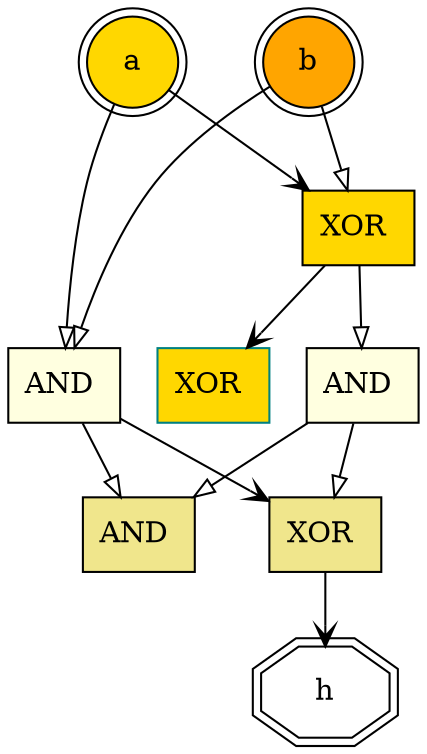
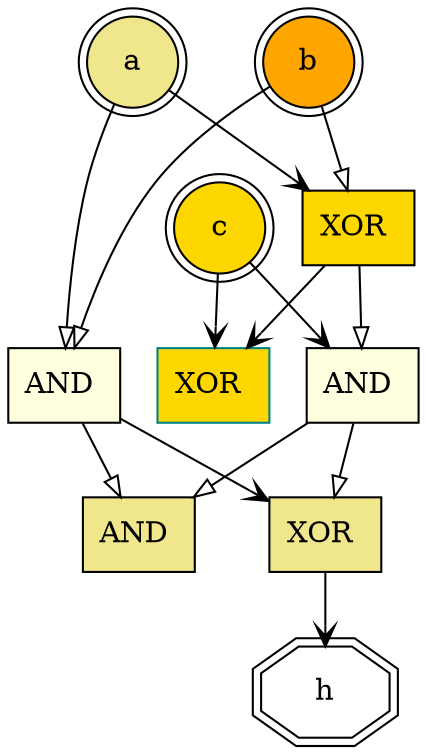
  digraph {
    node [color=black fillcolor=khaki shape=rectangle style=filled]
    edge [arrowhead=onormal]
-   n1 [fillcolor=gold label=a shape=doublecircle]
+   n1 [label=a shape=doublecircle]
    n2 [fillcolor=lightyellow label="AND "]
    n3 [fillcolor=gold label="XOR "]
    n4 [label="AND "]
    n5 [label="XOR "]
    n6 [fillcolor=lightyellow label="AND "]
    n7 [color=teal fillcolor=gold label="XOR "]
    n8 [fillcolor=orange label=b shape=doublecircle]
+   n9 [fillcolor=gold label=c shape=doublecircle]
    n10 [fillcolor=white label=h shape=doubleoctagon]
    n1 -> n2
    n1 -> n3 [arrowhead=vee]
    n2 -> n4
    n2 -> n5 [arrowhead=vee]
    n3 -> n6
    n3 -> n7 [arrowhead=vee]
    n5 -> n10 [arrowhead=vee]
    n6 -> n4
    n6 -> n5
    n8 -> n2
    n8 -> n3
+   n9 -> n6 [arrowhead=vee]
+   n9 -> n7 [arrowhead=vee]
  }
